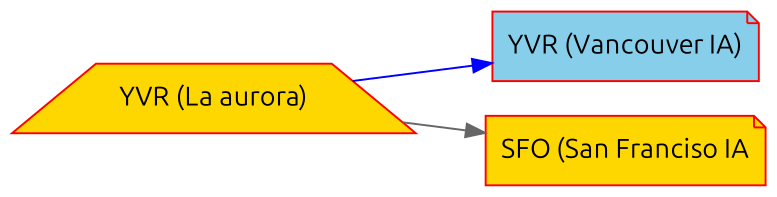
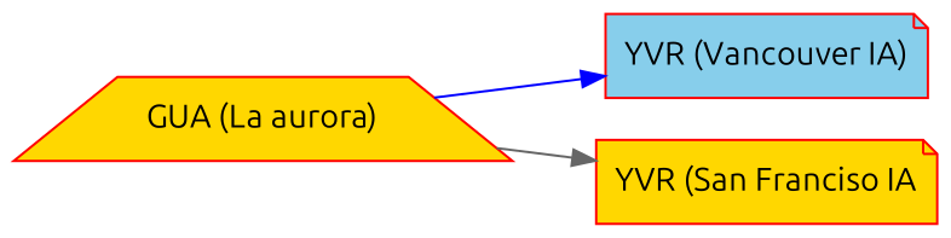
  digraph {
    fontname=Ubuntu
    rankdir=LR
    node [color=red fillcolor=gold fontname=Ubuntu shape=note style=filled]
    edge [fontname=Ubuntu]
    n1 [fillcolor=skyblue label="YVR (Vancouver IA)"]
-   n2 [label="SFO (San Franciso IA"]
-   n3 [label="YVR (La aurora)" shape=trapezium]
+   n2 [label="YVR (San Franciso IA"]
+   n3 [label="GUA (La aurora)" shape=trapezium]
    n3 -> n1 [color=blue]
    n3 -> n2 [color=gray40]
  }
